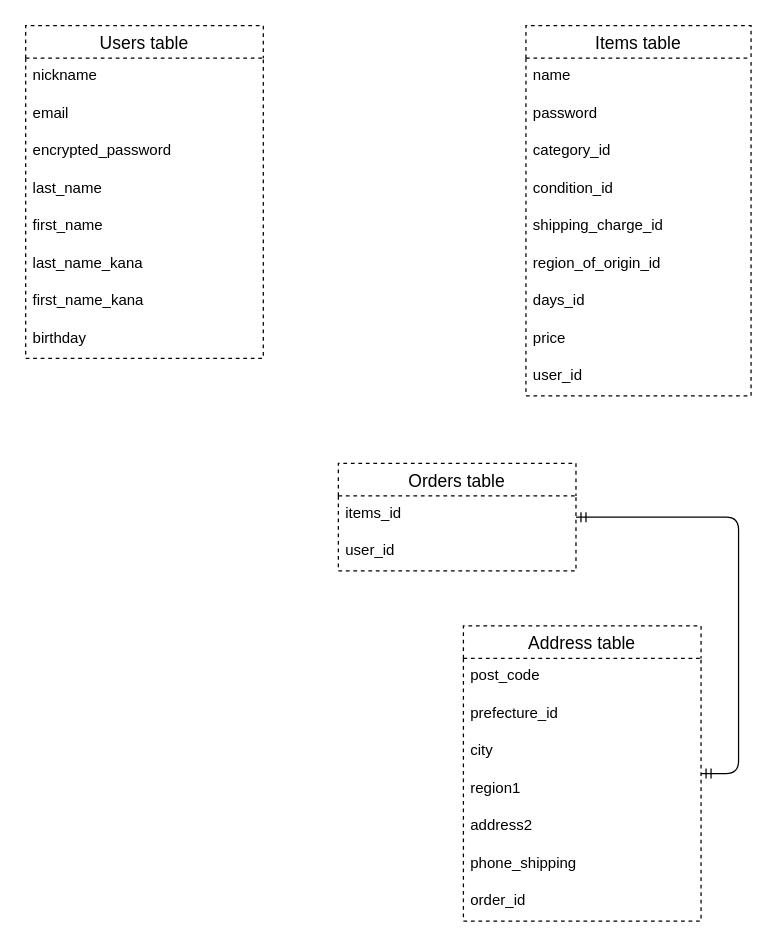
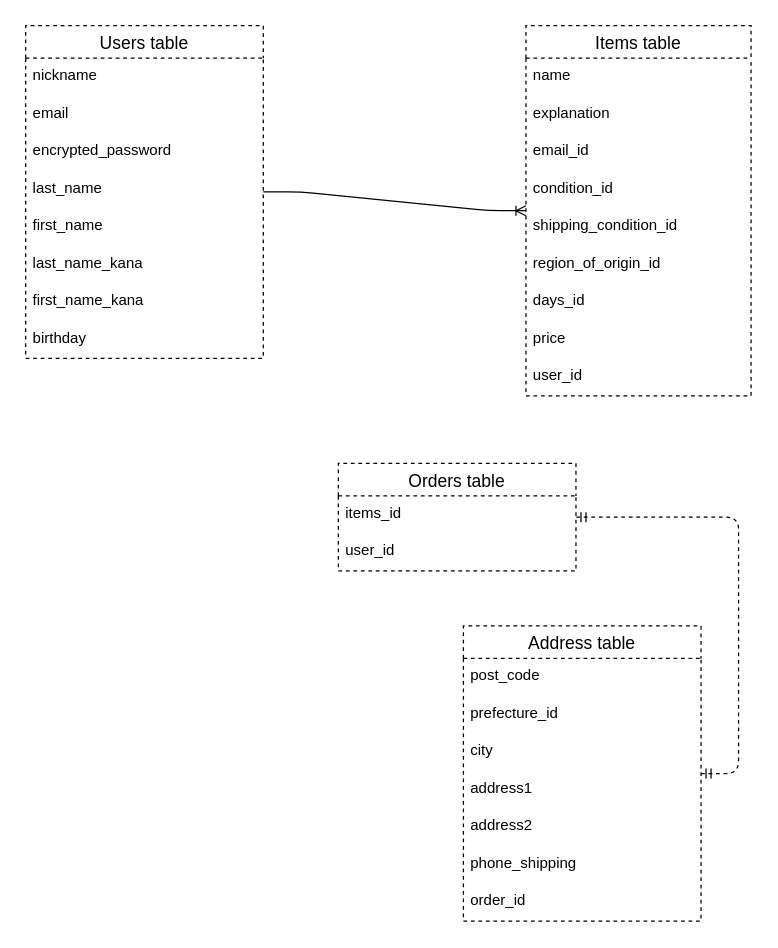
  <mxCell id="0" />
  <mxCell id="1" parent="0" />
  <mxCell id="2" value="Users table" style="swimlane;fontStyle=0;childLayout=stackLayout;horizontal=1;startSize=26;horizontalStack=0;resizeParent=1;resizeParentMax=0;resizeLast=0;collapsible=1;marginBottom=0;align=center;fontSize=14;dashed=1;" vertex="1" parent="1"><mxGeometry x="20" y="20" width="190" height="266" as="geometry"><mxRectangle x="260" y="410" width="50" height="26" as="alternateBounds" /></mxGeometry></mxCell>
  <mxCell id="3" value="nickname" style="text;strokeColor=none;fillColor=none;spacingLeft=4;spacingRight=4;overflow=hidden;rotatable=0;points=[[0,0.5],[1,0.5]];portConstraint=eastwest;fontSize=12;dashed=1;" vertex="1" parent="2"><mxGeometry y="26" width="190" height="30" as="geometry" /></mxCell>
  <mxCell id="4" value="email" style="text;strokeColor=none;fillColor=none;spacingLeft=4;spacingRight=4;overflow=hidden;rotatable=0;points=[[0,0.5],[1,0.5]];portConstraint=eastwest;fontSize=12;dashed=1;" vertex="1" parent="2"><mxGeometry y="56" width="190" height="30" as="geometry" /></mxCell>
  <mxCell id="5" value="encrypted_password" style="text;strokeColor=none;fillColor=none;spacingLeft=4;spacingRight=4;overflow=hidden;rotatable=0;points=[[0,0.5],[1,0.5]];portConstraint=eastwest;fontSize=12;dashed=1;" vertex="1" parent="2"><mxGeometry y="86" width="190" height="30" as="geometry" /></mxCell>
  <mxCell id="6" value="last_name" style="text;strokeColor=none;fillColor=none;spacingLeft=4;spacingRight=4;overflow=hidden;rotatable=0;points=[[0,0.5],[1,0.5]];portConstraint=eastwest;fontSize=12;dashed=1;" vertex="1" parent="2"><mxGeometry y="116" width="190" height="30" as="geometry" /></mxCell>
  <mxCell id="7" value="first_name" style="text;strokeColor=none;fillColor=none;spacingLeft=4;spacingRight=4;overflow=hidden;rotatable=0;points=[[0,0.5],[1,0.5]];portConstraint=eastwest;fontSize=12;dashed=1;" vertex="1" parent="2"><mxGeometry y="146" width="190" height="30" as="geometry" /></mxCell>
  <mxCell id="8" value="last_name_kana" style="text;strokeColor=none;fillColor=none;spacingLeft=4;spacingRight=4;overflow=hidden;rotatable=0;points=[[0,0.5],[1,0.5]];portConstraint=eastwest;fontSize=12;dashed=1;" vertex="1" parent="2"><mxGeometry y="176" width="190" height="30" as="geometry" /></mxCell>
  <mxCell id="9" value="first_name_kana" style="text;strokeColor=none;fillColor=none;spacingLeft=4;spacingRight=4;overflow=hidden;rotatable=0;points=[[0,0.5],[1,0.5]];portConstraint=eastwest;fontSize=12;dashed=1;" vertex="1" parent="2"><mxGeometry y="206" width="190" height="30" as="geometry" /></mxCell>
  <mxCell id="10" value="birthday" style="text;strokeColor=none;fillColor=none;spacingLeft=4;spacingRight=4;overflow=hidden;rotatable=0;points=[[0,0.5],[1,0.5]];portConstraint=eastwest;fontSize=12;dashed=1;" vertex="1" parent="2"><mxGeometry y="236" width="190" height="30" as="geometry" /></mxCell>
  <mxCell id="11" value="Items table" style="swimlane;fontStyle=0;childLayout=stackLayout;horizontal=1;startSize=26;horizontalStack=0;resizeParent=1;resizeParentMax=0;resizeLast=0;collapsible=1;marginBottom=0;align=center;fontSize=14;dashed=1;" vertex="1" parent="1"><mxGeometry x="420" y="20" width="180" height="296" as="geometry"><mxRectangle x="260" y="410" width="50" height="26" as="alternateBounds" /></mxGeometry></mxCell>
  <mxCell id="12" value="name" style="text;strokeColor=none;fillColor=none;spacingLeft=4;spacingRight=4;overflow=hidden;rotatable=0;points=[[0,0.5],[1,0.5]];portConstraint=eastwest;fontSize=12;dashed=1;" vertex="1" parent="11"><mxGeometry y="26" width="180" height="30" as="geometry" /></mxCell>
- <mxCell id="13" value="password" style="text;strokeColor=none;fillColor=none;spacingLeft=4;spacingRight=4;overflow=hidden;rotatable=0;points=[[0,0.5],[1,0.5]];portConstraint=eastwest;fontSize=12;dashed=1;" vertex="1" parent="11"><mxGeometry y="56" width="180" height="30" as="geometry" /></mxCell>
- <mxCell id="14" value="category_id" style="text;strokeColor=none;fillColor=none;spacingLeft=4;spacingRight=4;overflow=hidden;rotatable=0;points=[[0,0.5],[1,0.5]];portConstraint=eastwest;fontSize=12;dashed=1;" vertex="1" parent="11"><mxGeometry y="86" width="180" height="30" as="geometry" /></mxCell>
+ <mxCell id="13" value="explanation" style="text;strokeColor=none;fillColor=none;spacingLeft=4;spacingRight=4;overflow=hidden;rotatable=0;points=[[0,0.5],[1,0.5]];portConstraint=eastwest;fontSize=12;dashed=1;" vertex="1" parent="11"><mxGeometry y="56" width="180" height="30" as="geometry" /></mxCell>
+ <mxCell id="14" value="email_id" style="text;strokeColor=none;fillColor=none;spacingLeft=4;spacingRight=4;overflow=hidden;rotatable=0;points=[[0,0.5],[1,0.5]];portConstraint=eastwest;fontSize=12;dashed=1;" vertex="1" parent="11"><mxGeometry y="86" width="180" height="30" as="geometry" /></mxCell>
  <mxCell id="15" value="condition_id" style="text;strokeColor=none;fillColor=none;spacingLeft=4;spacingRight=4;overflow=hidden;rotatable=0;points=[[0,0.5],[1,0.5]];portConstraint=eastwest;fontSize=12;dashed=1;" vertex="1" parent="11"><mxGeometry y="116" width="180" height="30" as="geometry" /></mxCell>
- <mxCell id="16" value="shipping_charge_id" style="text;strokeColor=none;fillColor=none;spacingLeft=4;spacingRight=4;overflow=hidden;rotatable=0;points=[[0,0.5],[1,0.5]];portConstraint=eastwest;fontSize=12;dashed=1;" vertex="1" parent="11"><mxGeometry y="146" width="180" height="30" as="geometry" /></mxCell>
+ <mxCell id="16" value="shipping_condition_id" style="text;strokeColor=none;fillColor=none;spacingLeft=4;spacingRight=4;overflow=hidden;rotatable=0;points=[[0,0.5],[1,0.5]];portConstraint=eastwest;fontSize=12;dashed=1;" vertex="1" parent="11"><mxGeometry y="146" width="180" height="30" as="geometry" /></mxCell>
  <mxCell id="17" value="region_of_origin_id" style="text;strokeColor=none;fillColor=none;spacingLeft=4;spacingRight=4;overflow=hidden;rotatable=0;points=[[0,0.5],[1,0.5]];portConstraint=eastwest;fontSize=12;dashed=1;" vertex="1" parent="11"><mxGeometry y="176" width="180" height="30" as="geometry" /></mxCell>
  <mxCell id="18" value="days_id" style="text;strokeColor=none;fillColor=none;spacingLeft=4;spacingRight=4;overflow=hidden;rotatable=0;points=[[0,0.5],[1,0.5]];portConstraint=eastwest;fontSize=12;dashed=1;" vertex="1" parent="11"><mxGeometry y="206" width="180" height="30" as="geometry" /></mxCell>
  <mxCell id="19" value="price" style="text;strokeColor=none;fillColor=none;spacingLeft=4;spacingRight=4;overflow=hidden;rotatable=0;points=[[0,0.5],[1,0.5]];portConstraint=eastwest;fontSize=12;dashed=1;" vertex="1" parent="11"><mxGeometry y="236" width="180" height="30" as="geometry" /></mxCell>
  <mxCell id="20" value="user_id" style="text;strokeColor=none;fillColor=none;spacingLeft=4;spacingRight=4;overflow=hidden;rotatable=0;points=[[0,0.5],[1,0.5]];portConstraint=eastwest;fontSize=12;dashed=1;" vertex="1" parent="11"><mxGeometry y="266" width="180" height="30" as="geometry" /></mxCell>
  <mxCell id="21" value="Address table" style="swimlane;fontStyle=0;childLayout=stackLayout;horizontal=1;startSize=26;horizontalStack=0;resizeParent=1;resizeParentMax=0;resizeLast=0;collapsible=1;marginBottom=0;align=center;fontSize=14;dashed=1;" vertex="1" parent="1"><mxGeometry x="370" y="500" width="190" height="236" as="geometry"><mxRectangle x="260" y="410" width="50" height="26" as="alternateBounds" /></mxGeometry></mxCell>
  <mxCell id="22" value="post_code" style="text;strokeColor=none;fillColor=none;spacingLeft=4;spacingRight=4;overflow=hidden;rotatable=0;points=[[0,0.5],[1,0.5]];portConstraint=eastwest;fontSize=12;dashed=1;" vertex="1" parent="21"><mxGeometry y="26" width="190" height="30" as="geometry" /></mxCell>
  <mxCell id="23" value="prefecture_id" style="text;strokeColor=none;fillColor=none;spacingLeft=4;spacingRight=4;overflow=hidden;rotatable=0;points=[[0,0.5],[1,0.5]];portConstraint=eastwest;fontSize=12;dashed=1;" vertex="1" parent="21"><mxGeometry y="56" width="190" height="30" as="geometry" /></mxCell>
  <mxCell id="24" value="city" style="text;strokeColor=none;fillColor=none;spacingLeft=4;spacingRight=4;overflow=hidden;rotatable=0;points=[[0,0.5],[1,0.5]];portConstraint=eastwest;fontSize=12;dashed=1;" vertex="1" parent="21"><mxGeometry y="86" width="190" height="30" as="geometry" /></mxCell>
- <mxCell id="25" value="region1" style="text;strokeColor=none;fillColor=none;spacingLeft=4;spacingRight=4;overflow=hidden;rotatable=0;points=[[0,0.5],[1,0.5]];portConstraint=eastwest;fontSize=12;dashed=1;" vertex="1" parent="21"><mxGeometry y="116" width="190" height="30" as="geometry" /></mxCell>
+ <mxCell id="25" value="address1" style="text;strokeColor=none;fillColor=none;spacingLeft=4;spacingRight=4;overflow=hidden;rotatable=0;points=[[0,0.5],[1,0.5]];portConstraint=eastwest;fontSize=12;dashed=1;" vertex="1" parent="21"><mxGeometry y="116" width="190" height="30" as="geometry" /></mxCell>
  <mxCell id="26" value="address2" style="text;strokeColor=none;fillColor=none;spacingLeft=4;spacingRight=4;overflow=hidden;rotatable=0;points=[[0,0.5],[1,0.5]];portConstraint=eastwest;fontSize=12;dashed=1;" vertex="1" parent="21"><mxGeometry y="146" width="190" height="30" as="geometry" /></mxCell>
  <mxCell id="27" value="phone_shipping" style="text;strokeColor=none;fillColor=none;spacingLeft=4;spacingRight=4;overflow=hidden;rotatable=0;points=[[0,0.5],[1,0.5]];portConstraint=eastwest;fontSize=12;dashed=1;" vertex="1" parent="21"><mxGeometry y="176" width="190" height="30" as="geometry" /></mxCell>
  <mxCell id="28" value="order_id" style="text;strokeColor=none;fillColor=none;spacingLeft=4;spacingRight=4;overflow=hidden;rotatable=0;points=[[0,0.5],[1,0.5]];portConstraint=eastwest;fontSize=12;dashed=1;" vertex="1" parent="21"><mxGeometry y="206" width="190" height="30" as="geometry" /></mxCell>
+ <mxCell id="29" value="" style="edgeStyle=entityRelationEdgeStyle;fontSize=12;html=1;endArrow=ERoneToMany;" edge="1" parent="1" source="2" target="11"><mxGeometry width="100" height="100" relative="1" as="geometry"><mxPoint x="150" y="343" as="sourcePoint" /><mxPoint x="250" y="243" as="targetPoint" /></mxGeometry></mxCell>
  <mxCell id="30" value="Orders table" style="swimlane;fontStyle=0;childLayout=stackLayout;horizontal=1;startSize=26;horizontalStack=0;resizeParent=1;resizeParentMax=0;resizeLast=0;collapsible=1;marginBottom=0;align=center;fontSize=14;dashed=1;" vertex="1" parent="1"><mxGeometry x="270" y="370" width="190" height="86" as="geometry"><mxRectangle x="260" y="410" width="50" height="26" as="alternateBounds" /></mxGeometry></mxCell>
  <mxCell id="31" value="items_id" style="text;strokeColor=none;fillColor=none;spacingLeft=4;spacingRight=4;overflow=hidden;rotatable=0;points=[[0,0.5],[1,0.5]];portConstraint=eastwest;fontSize=12;dashed=1;" vertex="1" parent="30"><mxGeometry y="26" width="190" height="30" as="geometry" /></mxCell>
  <mxCell id="32" value="user_id" style="text;strokeColor=none;fillColor=none;spacingLeft=4;spacingRight=4;overflow=hidden;rotatable=0;points=[[0,0.5],[1,0.5]];portConstraint=eastwest;fontSize=12;dashed=1;" vertex="1" parent="30"><mxGeometry y="56" width="190" height="30" as="geometry" /></mxCell>
- <mxCell id="33" value="" style="edgeStyle=entityRelationEdgeStyle;fontSize=12;html=1;endArrow=ERmandOne;startArrow=ERmandOne;" edge="1" parent="1" source="21" target="30"><mxGeometry width="100" height="100" relative="1" as="geometry"><mxPoint x="190" y="620" as="sourcePoint" /><mxPoint x="290" y="520" as="targetPoint" /></mxGeometry></mxCell>
+ <mxCell id="33" value="" style="edgeStyle=entityRelationEdgeStyle;fontSize=12;html=1;endArrow=ERmandOne;startArrow=ERmandOne;dashed=1;" edge="1" parent="1" source="21" target="30"><mxGeometry width="100" height="100" relative="1" as="geometry"><mxPoint x="190" y="620" as="sourcePoint" /><mxPoint x="290" y="520" as="targetPoint" /></mxGeometry></mxCell>
